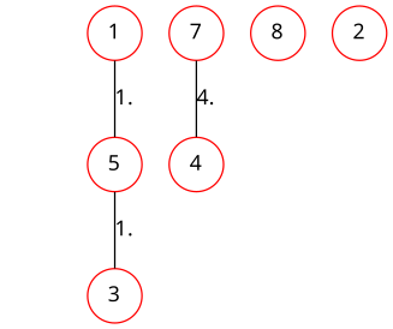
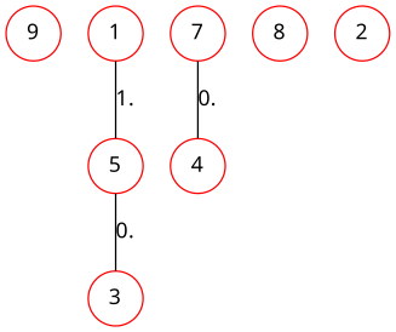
  graph {
    fontname="Noto Sans"
    node [color="#FF0000" fontname="Noto Sans" shape=circle]
    edge [fontname="Noto Sans"]
+   n1 [label=9]
    n2 [label=1]
    n3 [label=5]
    n4 [label=3]
    n5 [label=4]
    n6 [label=7]
    n7 [label=8]
    n8 [label=2]
    n2 -- n3 [label=1.]
-   n3 -- n4 [label=1.]
-   n6 -- n5 [label=4.]
+   n3 -- n4 [label=0.]
+   n6 -- n5 [label=0.]
  }
